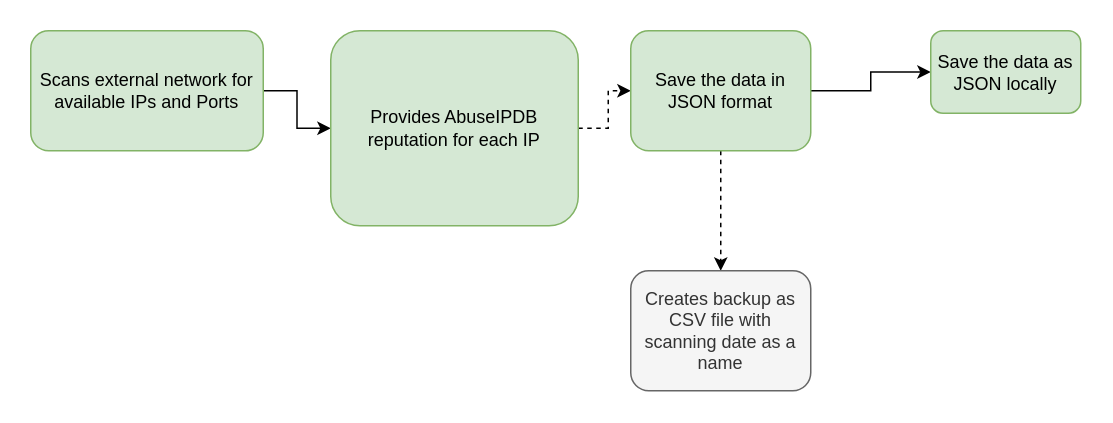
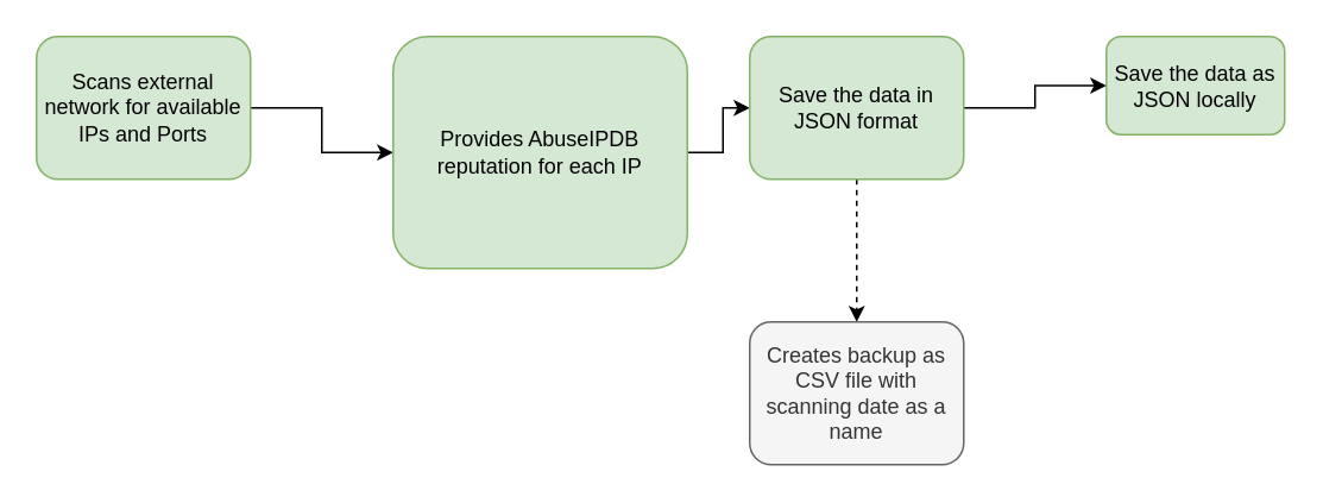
  <mxCell id="0" />
  <mxCell id="1" parent="0" />
  <mxCell id="2" value="" style="edgeStyle=orthogonalEdgeStyle;rounded=0;orthogonalLoop=1;jettySize=auto;html=1;" edge="1" parent="1" source="3" target="5"><mxGeometry relative="1" as="geometry" /></mxCell>
- <mxCell id="3" value="Scans external network for available IPs and Ports" style="rounded=1;whiteSpace=wrap;html=1;fillColor=#d5e8d4;strokeColor=#82b366;" vertex="1" parent="1"><mxGeometry x="20" y="20" width="155" height="80" as="geometry" /></mxCell>
- <mxCell id="4" value="" style="edgeStyle=orthogonalEdgeStyle;rounded=0;orthogonalLoop=1;jettySize=auto;html=1;dashed=1;" edge="1" parent="1" source="5" target="8"><mxGeometry relative="1" as="geometry" /></mxCell>
+ <mxCell id="3" value="Scans external network for available IPs and Ports" style="rounded=1;whiteSpace=wrap;html=1;fillColor=#d5e8d4;strokeColor=#82b366;" vertex="1" parent="1"><mxGeometry x="20" y="20" width="120" height="80" as="geometry" /></mxCell>
+ <mxCell id="4" value="" style="edgeStyle=orthogonalEdgeStyle;rounded=0;orthogonalLoop=1;jettySize=auto;html=1;" edge="1" parent="1" source="5" target="8"><mxGeometry relative="1" as="geometry" /></mxCell>
  <mxCell id="5" value="Provides AbuseIPDB reputation for each IP" style="rounded=1;whiteSpace=wrap;html=1;fillColor=#d5e8d4;strokeColor=#82b366;" vertex="1" parent="1"><mxGeometry x="220" y="20" width="165" height="130" as="geometry" /></mxCell>
  <mxCell id="6" value="" style="edgeStyle=orthogonalEdgeStyle;rounded=0;orthogonalLoop=1;jettySize=auto;html=1;dashed=1;" edge="1" parent="1" source="8" target="10"><mxGeometry relative="1" as="geometry" /></mxCell>
  <mxCell id="7" value="" style="edgeStyle=orthogonalEdgeStyle;rounded=0;orthogonalLoop=1;jettySize=auto;html=1;" edge="1" parent="1" source="8" target="9"><mxGeometry relative="1" as="geometry" /></mxCell>
  <mxCell id="8" value="Save the data in JSON format" style="rounded=1;whiteSpace=wrap;html=1;fillColor=#d5e8d4;strokeColor=#82b366;" vertex="1" parent="1"><mxGeometry x="420" y="20" width="120" height="80" as="geometry" /></mxCell>
  <mxCell id="9" value="Save the data as JSON locally" style="rounded=1;whiteSpace=wrap;html=1;fillColor=#d5e8d4;strokeColor=#82b366;" vertex="1" parent="1"><mxGeometry x="620" y="20" width="100" height="55" as="geometry" /></mxCell>
  <mxCell id="10" value="Creates backup as CSV file with scanning date as a name" style="whiteSpace=wrap;html=1;rounded=1;fillColor=#f5f5f5;fontColor=#333333;strokeColor=#666666;" vertex="1" parent="1"><mxGeometry x="420" y="180" width="120" height="80" as="geometry" /></mxCell>
